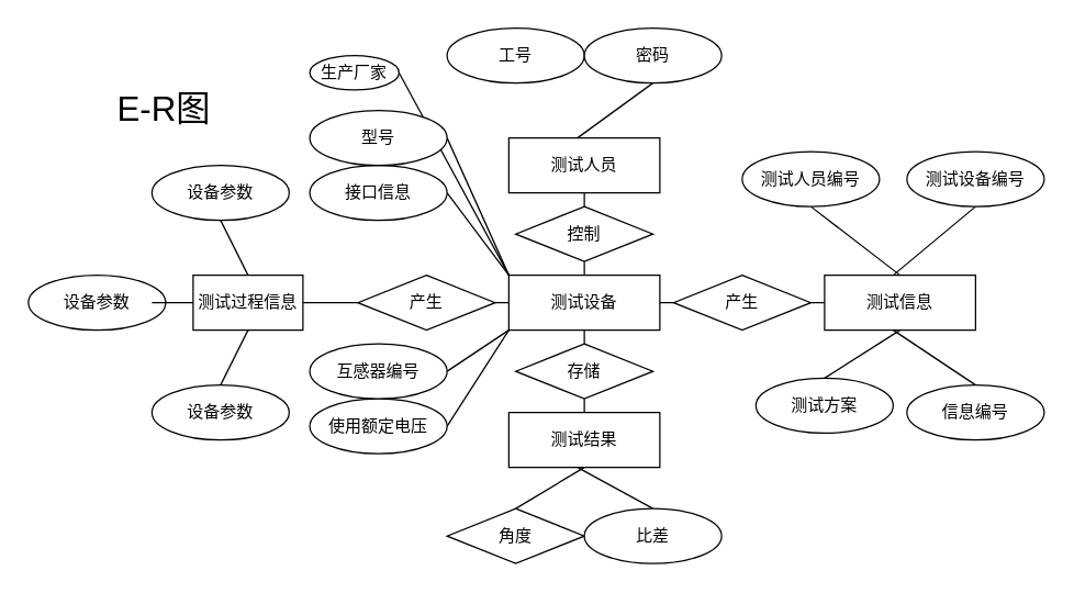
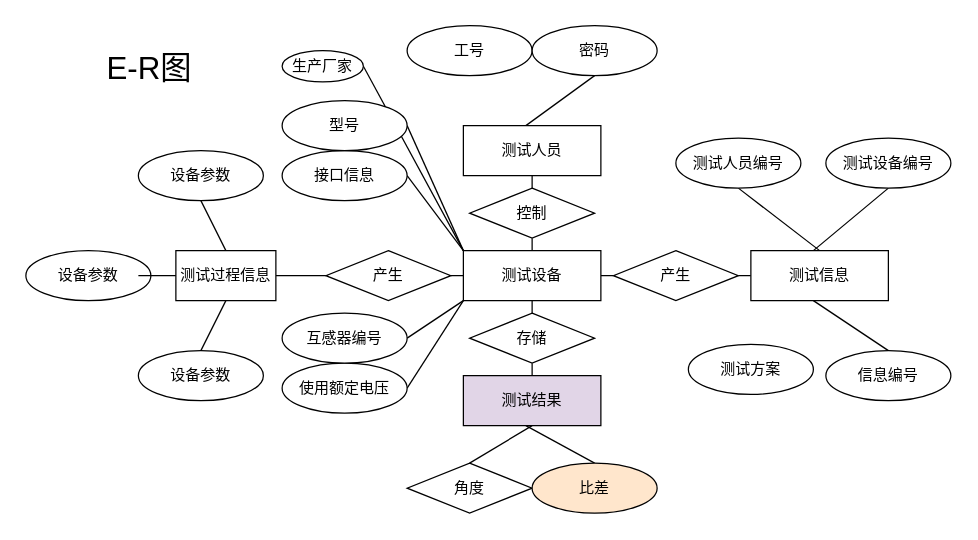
  <mxCell id="0" />
  <mxCell id="1" parent="0" />
  <mxCell id="2" value="设备参数" style="ellipse;whiteSpace=wrap;html=1;" parent="1" vertex="1"><mxGeometry x="110" y="120" width="100" height="40" as="geometry" /></mxCell>
  <mxCell id="3" value="设备参数" style="ellipse;whiteSpace=wrap;html=1;" parent="1" vertex="1"><mxGeometry x="20" y="200" width="100" height="40" as="geometry" /></mxCell>
  <mxCell id="4" style="endArrow=none;html=1;entryX=0.5;entryY=1;entryDx=0;entryDy=0;rounded=1;exitX=0.5;exitY=0;exitDx=0;exitDy=0;" edge="1" parent="1" source="5" target="7"><mxGeometry relative="1" as="geometry" /></mxCell>
  <mxCell id="5" value="设备参数" style="ellipse;whiteSpace=wrap;html=1;" parent="1" vertex="1"><mxGeometry x="110" y="280" width="100" height="40" as="geometry" /></mxCell>
  <mxCell id="6" style="edgeStyle=none;rounded=1;jumpStyle=none;orthogonalLoop=1;jettySize=auto;html=1;exitX=1;exitY=0.5;exitDx=0;exitDy=0;entryX=0;entryY=0.5;entryDx=0;entryDy=0;startArrow=none;endArrow=none;" edge="1" parent="1" source="7" target="11"><mxGeometry relative="1" as="geometry" /></mxCell>
  <mxCell id="7" value="测试过程信息" style="rounded=0;whiteSpace=wrap;html=1;" parent="1" vertex="1"><mxGeometry x="140" y="200" width="80" height="40" as="geometry" /></mxCell>
  <mxCell id="8" style="edgeStyle=none;rounded=1;jumpStyle=none;orthogonalLoop=1;jettySize=auto;html=1;exitX=1;exitY=0.5;exitDx=0;exitDy=0;entryX=0;entryY=0.5;entryDx=0;entryDy=0;startArrow=none;endArrow=none;" edge="1" parent="1" source="9" target="19"><mxGeometry relative="1" as="geometry" /></mxCell>
  <mxCell id="9" value="产生" style="rhombus;whiteSpace=wrap;html=1;" parent="1" vertex="1"><mxGeometry x="490" y="200" width="100" height="40" as="geometry" /></mxCell>
  <mxCell id="10" style="edgeStyle=none;rounded=1;jumpStyle=none;orthogonalLoop=1;jettySize=auto;html=1;exitX=1;exitY=0.5;exitDx=0;exitDy=0;entryX=0;entryY=0.5;entryDx=0;entryDy=0;startArrow=none;endArrow=none;" edge="1" parent="1" source="11" target="21"><mxGeometry relative="1" as="geometry" /></mxCell>
  <mxCell id="11" value="产生" style="rhombus;whiteSpace=wrap;html=1;" parent="1" vertex="1"><mxGeometry x="260" y="200" width="100" height="40" as="geometry" /></mxCell>
  <mxCell id="12" value="工号" style="ellipse;whiteSpace=wrap;html=1;" vertex="1" parent="1"><mxGeometry x="325" y="20" width="100" height="40" as="geometry" /></mxCell>
  <mxCell id="13" style="edgeStyle=none;rounded=1;jumpStyle=none;orthogonalLoop=1;jettySize=auto;html=1;exitX=0.5;exitY=1;exitDx=0;exitDy=0;startArrow=none;endArrow=none;" edge="1" parent="1" source="14"><mxGeometry relative="1" as="geometry"><mxPoint x="420" y="100" as="targetPoint" /></mxGeometry></mxCell>
  <mxCell id="14" value="密码" style="ellipse;whiteSpace=wrap;html=1;" vertex="1" parent="1"><mxGeometry x="425" y="20" width="100" height="40" as="geometry" /></mxCell>
  <mxCell id="15" style="edgeStyle=none;rounded=1;jumpStyle=none;orthogonalLoop=1;jettySize=auto;html=1;exitX=0.5;exitY=1;exitDx=0;exitDy=0;entryX=0.5;entryY=0;entryDx=0;entryDy=0;startArrow=none;endArrow=none;" edge="1" parent="1" source="16" target="35"><mxGeometry relative="1" as="geometry" /></mxCell>
  <mxCell id="16" value="测试人员" style="rounded=0;whiteSpace=wrap;html=1;" vertex="1" parent="1"><mxGeometry x="370" y="100" width="110" height="40" as="geometry" /></mxCell>
  <mxCell id="17" style="edgeStyle=none;rounded=1;jumpStyle=none;orthogonalLoop=1;jettySize=auto;html=1;exitX=0.5;exitY=0;exitDx=0;exitDy=0;entryX=0.5;entryY=1;entryDx=0;entryDy=0;startArrow=none;endArrow=none;" edge="1" parent="1" source="18" target="37"><mxGeometry relative="1" as="geometry" /></mxCell>
- <mxCell id="18" value="测试结果" style="rounded=0;whiteSpace=wrap;html=1;" vertex="1" parent="1"><mxGeometry x="370" y="300" width="110" height="40" as="geometry" /></mxCell>
+ <mxCell id="18" value="测试结果" style="rounded=0;whiteSpace=wrap;html=1;fillColor=#e1d5e7;" vertex="1" parent="1"><mxGeometry x="370" y="300" width="110" height="40" as="geometry" /></mxCell>
  <mxCell id="19" value="测试信息" style="rounded=0;whiteSpace=wrap;html=1;" vertex="1" parent="1"><mxGeometry x="600" y="200" width="110" height="40" as="geometry" /></mxCell>
  <mxCell id="20" style="edgeStyle=none;rounded=1;jumpStyle=none;orthogonalLoop=1;jettySize=auto;html=1;exitX=1;exitY=0.5;exitDx=0;exitDy=0;entryX=0;entryY=0.5;entryDx=0;entryDy=0;startArrow=none;endArrow=none;" edge="1" parent="1" source="21" target="9"><mxGeometry relative="1" as="geometry" /></mxCell>
  <mxCell id="21" value="测试设备" style="rounded=0;whiteSpace=wrap;html=1;" vertex="1" parent="1"><mxGeometry x="370" y="200" width="110" height="40" as="geometry" /></mxCell>
  <mxCell id="22" value="" style="endArrow=none;html=1;entryX=0.5;entryY=0;entryDx=0;entryDy=0;rounded=1;exitX=0.5;exitY=1;exitDx=0;exitDy=0;" edge="1" parent="1" source="2" target="7"><mxGeometry width="50" height="50" relative="1" as="geometry"><mxPoint x="110" y="160" as="sourcePoint" /><mxPoint x="160" y="110" as="targetPoint" /></mxGeometry></mxCell>
  <mxCell id="23" value="" style="endArrow=none;html=1;entryX=0;entryY=0.5;entryDx=0;entryDy=0;" edge="1" parent="1" target="7"><mxGeometry width="50" height="50" relative="1" as="geometry"><mxPoint x="110" y="220" as="sourcePoint" /><mxPoint x="140" y="280" as="targetPoint" /></mxGeometry></mxCell>
  <mxCell id="24" style="edgeStyle=none;rounded=1;jumpStyle=none;orthogonalLoop=1;jettySize=auto;html=1;exitX=1;exitY=0.5;exitDx=0;exitDy=0;startArrow=none;endArrow=none;" edge="1" parent="1" source="25"><mxGeometry relative="1" as="geometry"><mxPoint x="370" y="240" as="targetPoint" /></mxGeometry></mxCell>
  <mxCell id="25" value="使用额定电压" style="ellipse;whiteSpace=wrap;html=1;" vertex="1" parent="1"><mxGeometry x="225" y="290" width="100" height="40" as="geometry" /></mxCell>
  <mxCell id="26" style="edgeStyle=none;rounded=1;jumpStyle=none;orthogonalLoop=1;jettySize=auto;html=1;exitX=1;exitY=0.5;exitDx=0;exitDy=0;entryX=0;entryY=1;entryDx=0;entryDy=0;startArrow=none;endArrow=none;" edge="1" parent="1" source="27" target="21"><mxGeometry relative="1" as="geometry" /></mxCell>
  <mxCell id="27" value="互感器编号" style="ellipse;whiteSpace=wrap;html=1;" vertex="1" parent="1"><mxGeometry x="225" y="250" width="100" height="40" as="geometry" /></mxCell>
  <mxCell id="28" style="edgeStyle=none;rounded=1;jumpStyle=none;orthogonalLoop=1;jettySize=auto;html=1;exitX=1;exitY=0.5;exitDx=0;exitDy=0;startArrow=none;endArrow=none;" edge="1" parent="1" source="29"><mxGeometry relative="1" as="geometry"><mxPoint x="370" y="200" as="targetPoint" /></mxGeometry></mxCell>
  <mxCell id="29" value="接口信息" style="ellipse;whiteSpace=wrap;html=1;" vertex="1" parent="1"><mxGeometry x="225" y="120" width="100" height="40" as="geometry" /></mxCell>
  <mxCell id="30" style="edgeStyle=none;rounded=1;jumpStyle=none;orthogonalLoop=1;jettySize=auto;html=1;exitX=1;exitY=0.5;exitDx=0;exitDy=0;entryX=0;entryY=0;entryDx=0;entryDy=0;startArrow=none;endArrow=none;" edge="1" parent="1" source="31" target="21"><mxGeometry relative="1" as="geometry" /></mxCell>
  <mxCell id="31" value="生产厂家" style="ellipse;whiteSpace=wrap;html=1;" vertex="1" parent="1"><mxGeometry x="225" y="40" width="65" height="25" as="geometry" /></mxCell>
  <mxCell id="32" style="edgeStyle=none;rounded=1;jumpStyle=none;orthogonalLoop=1;jettySize=auto;html=1;exitX=1;exitY=0.5;exitDx=0;exitDy=0;startArrow=none;endArrow=none;" edge="1" parent="1" source="33"><mxGeometry relative="1" as="geometry"><mxPoint x="370" y="200" as="targetPoint" /></mxGeometry></mxCell>
  <mxCell id="33" value="型号" style="ellipse;whiteSpace=wrap;html=1;" vertex="1" parent="1"><mxGeometry x="225" y="80" width="100" height="40" as="geometry" /></mxCell>
  <mxCell id="34" style="edgeStyle=none;rounded=1;jumpStyle=none;orthogonalLoop=1;jettySize=auto;html=1;exitX=0.5;exitY=1;exitDx=0;exitDy=0;entryX=0.5;entryY=0;entryDx=0;entryDy=0;startArrow=none;endArrow=none;" edge="1" parent="1" source="35" target="21"><mxGeometry relative="1" as="geometry" /></mxCell>
  <mxCell id="35" value="控制" style="rhombus;whiteSpace=wrap;html=1;" vertex="1" parent="1"><mxGeometry x="375" y="150" width="100" height="40" as="geometry" /></mxCell>
  <mxCell id="36" style="edgeStyle=none;rounded=1;jumpStyle=none;orthogonalLoop=1;jettySize=auto;html=1;exitX=0.5;exitY=0;exitDx=0;exitDy=0;entryX=0.5;entryY=1;entryDx=0;entryDy=0;startArrow=none;endArrow=none;" edge="1" parent="1" source="37" target="21"><mxGeometry relative="1" as="geometry" /></mxCell>
  <mxCell id="37" value="存储" style="rhombus;whiteSpace=wrap;html=1;" vertex="1" parent="1"><mxGeometry x="375" y="250" width="100" height="40" as="geometry" /></mxCell>
  <mxCell id="38" style="edgeStyle=none;rounded=1;jumpStyle=none;orthogonalLoop=1;jettySize=auto;html=1;exitX=0.5;exitY=0;exitDx=0;exitDy=0;entryX=0.5;entryY=1;entryDx=0;entryDy=0;startArrow=none;endArrow=none;" edge="1" parent="1" source="39" target="18"><mxGeometry relative="1" as="geometry" /></mxCell>
  <mxCell id="39" value="角度" style="rhombus;whiteSpace=wrap;html=1;" vertex="1" parent="1"><mxGeometry x="325" y="370" width="100" height="40" as="geometry" /></mxCell>
  <mxCell id="40" style="edgeStyle=none;rounded=1;jumpStyle=none;orthogonalLoop=1;jettySize=auto;html=1;exitX=0.5;exitY=0;exitDx=0;exitDy=0;startArrow=none;endArrow=none;" edge="1" parent="1" source="41"><mxGeometry relative="1" as="geometry"><mxPoint x="420" y="340" as="targetPoint" /></mxGeometry></mxCell>
- <mxCell id="41" value="比差" style="ellipse;whiteSpace=wrap;html=1;" vertex="1" parent="1"><mxGeometry x="425" y="370" width="100" height="40" as="geometry" /></mxCell>
+ <mxCell id="41" value="比差" style="ellipse;whiteSpace=wrap;html=1;fillColor=#ffe6cc;" vertex="1" parent="1"><mxGeometry x="425" y="370" width="100" height="40" as="geometry" /></mxCell>
  <mxCell id="42" style="edgeStyle=none;rounded=1;jumpStyle=none;orthogonalLoop=1;jettySize=auto;html=1;exitX=0.5;exitY=1;exitDx=0;exitDy=0;entryX=0.5;entryY=0;entryDx=0;entryDy=0;startArrow=none;endArrow=none;" edge="1" parent="1" source="43" target="19"><mxGeometry relative="1" as="geometry" /></mxCell>
  <mxCell id="43" value="测试人员编号" style="ellipse;whiteSpace=wrap;html=1;" vertex="1" parent="1"><mxGeometry x="540" y="110" width="100" height="40" as="geometry" /></mxCell>
  <mxCell id="44" style="edgeStyle=none;rounded=1;jumpStyle=none;orthogonalLoop=1;jettySize=auto;html=1;exitX=0.5;exitY=1;exitDx=0;exitDy=0;startArrow=none;endArrow=none;" edge="1" parent="1" source="45"><mxGeometry relative="1" as="geometry"><mxPoint x="650" y="200" as="targetPoint" /></mxGeometry></mxCell>
  <mxCell id="45" value="测试设备编号" style="ellipse;whiteSpace=wrap;html=1;" vertex="1" parent="1"><mxGeometry x="660" y="110" width="100" height="40" as="geometry" /></mxCell>
- <mxCell id="46" style="edgeStyle=none;rounded=1;jumpStyle=none;orthogonalLoop=1;jettySize=auto;html=1;exitX=0.5;exitY=0;exitDx=0;exitDy=0;entryX=0.5;entryY=1;entryDx=0;entryDy=0;startArrow=none;endArrow=none;" edge="1" parent="1" source="47" target="19"><mxGeometry relative="1" as="geometry" /></mxCell>
  <mxCell id="47" value="测试方案" style="ellipse;whiteSpace=wrap;html=1;" vertex="1" parent="1"><mxGeometry x="550" y="275" width="100" height="40" as="geometry" /></mxCell>
  <mxCell id="48" style="edgeStyle=none;rounded=1;jumpStyle=none;orthogonalLoop=1;jettySize=auto;html=1;exitX=0.5;exitY=0;exitDx=0;exitDy=0;startArrow=none;endArrow=none;" edge="1" parent="1" source="49"><mxGeometry relative="1" as="geometry"><mxPoint x="650" y="240" as="targetPoint" /></mxGeometry></mxCell>
  <mxCell id="49" value="信息编号" style="ellipse;whiteSpace=wrap;html=1;" vertex="1" parent="1"><mxGeometry x="660" y="280" width="100" height="40" as="geometry" /></mxCell>
- <mxCell id="50" value="&lt;font style=&quot;font-size: 25px&quot;&gt;E-R图&lt;/font&gt;" style="text;html=1;strokeColor=none;fillColor=none;align=center;verticalAlign=middle;whiteSpace=wrap;rounded=0;" vertex="1" parent="1"><mxGeometry x="59" y="56" width="120" height="43" as="geometry" /></mxCell>
+ <mxCell id="50" value="&lt;font style=&quot;font-size: 25px&quot;&gt;E-R图&lt;/font&gt;" style="text;html=1;strokeColor=none;fillColor=none;align=center;verticalAlign=middle;whiteSpace=wrap;rounded=0;" vertex="1" parent="1"><mxGeometry x="59" y="31" width="120" height="43" as="geometry" /></mxCell>
